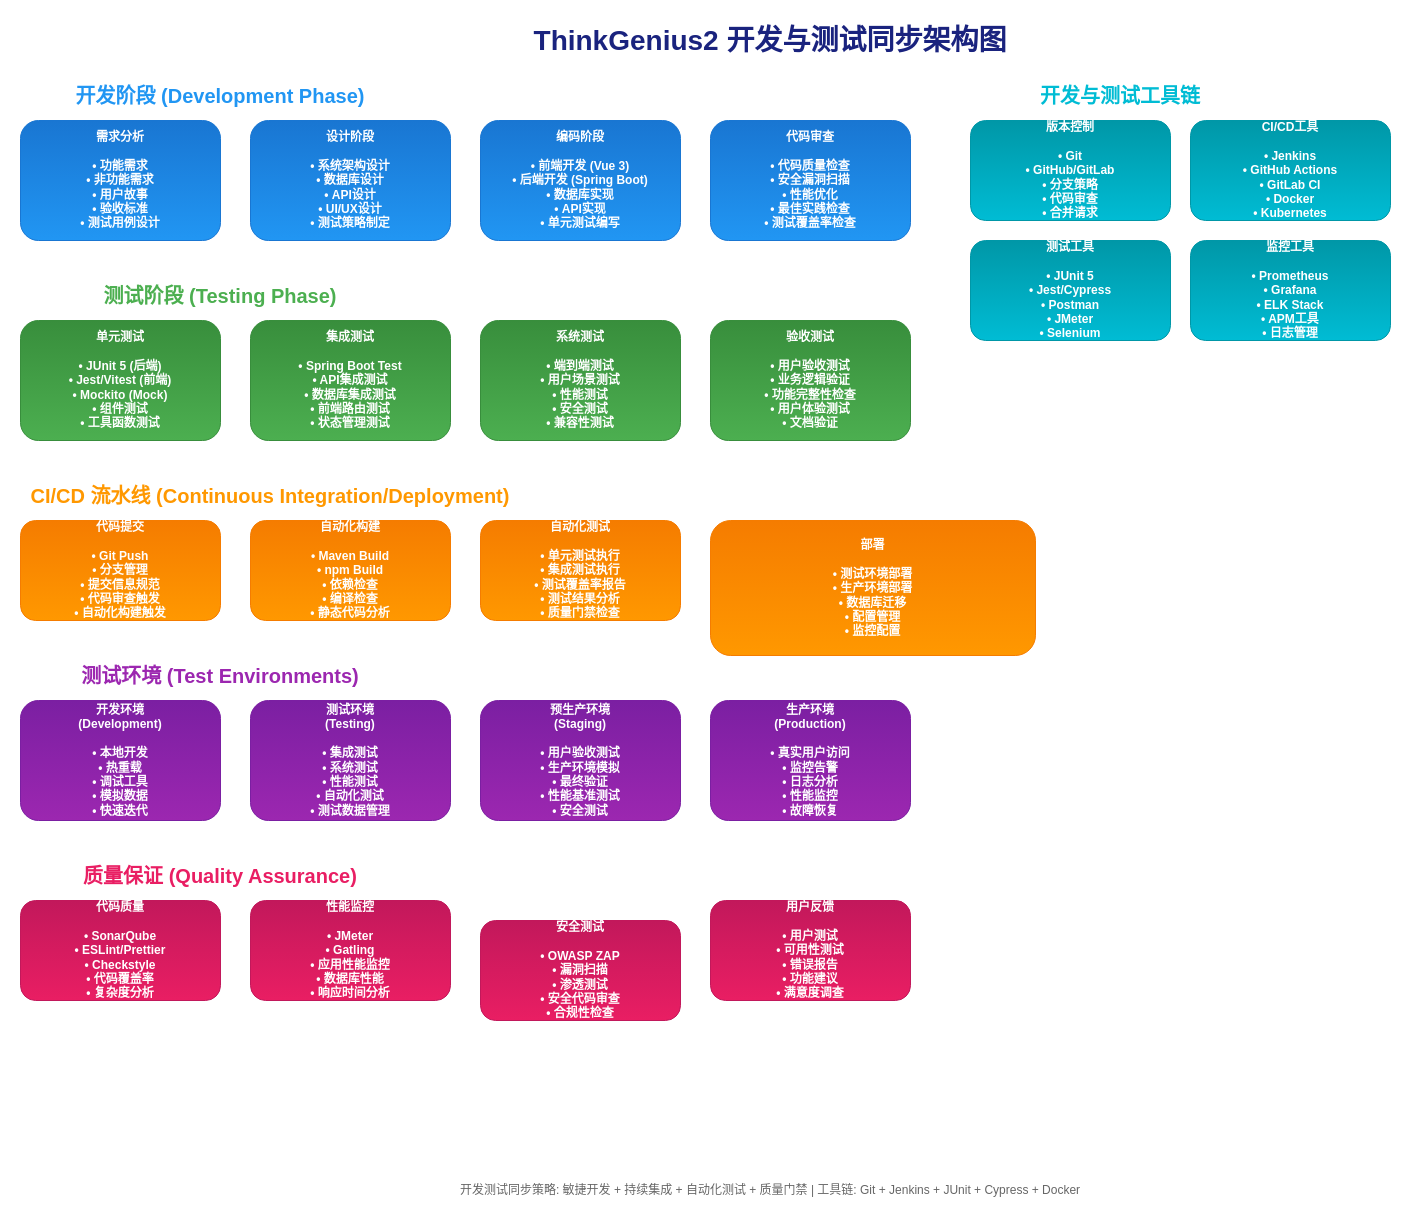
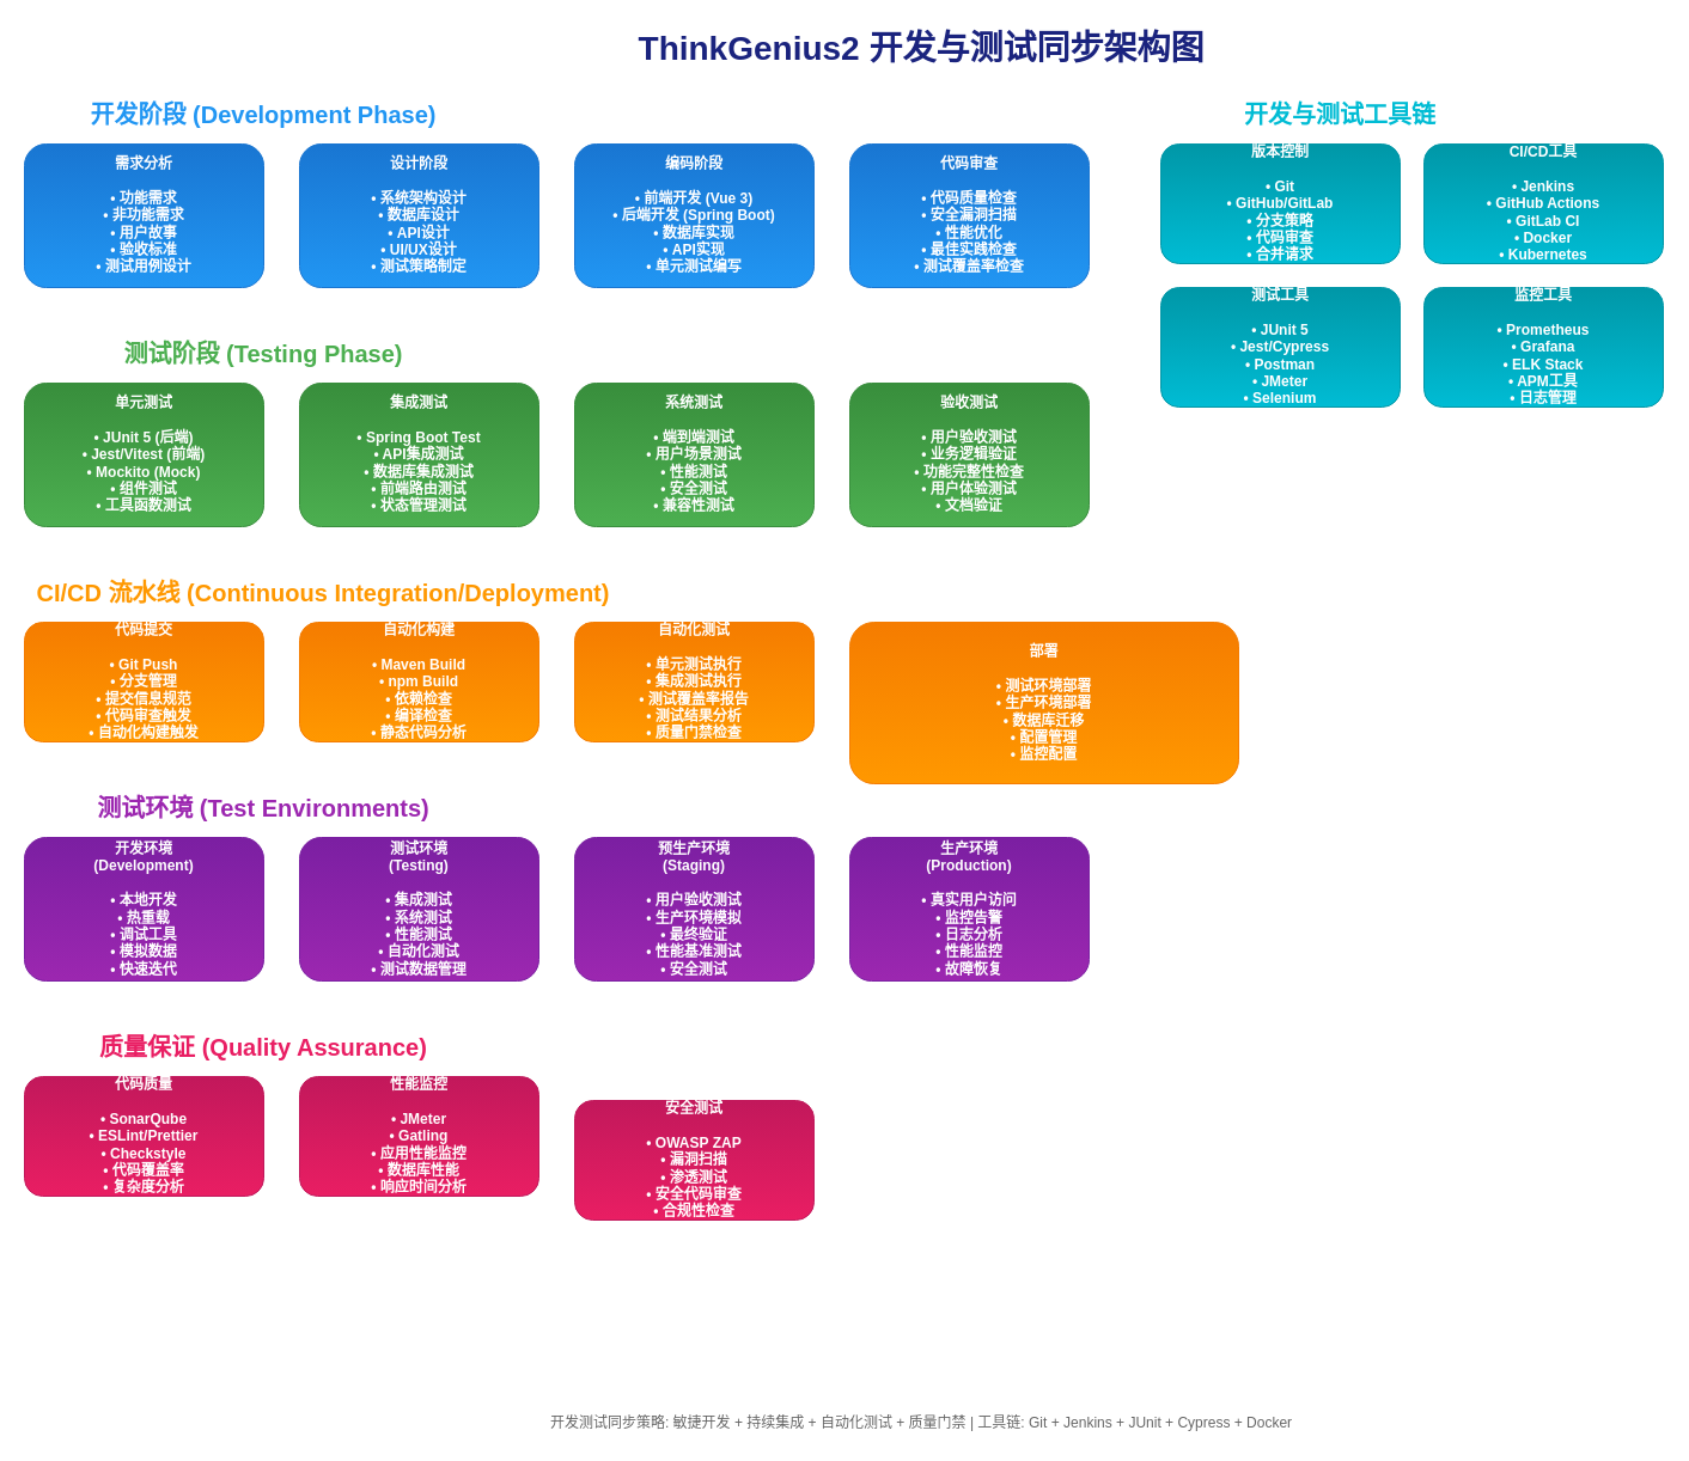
  <mxCell id="0" />
  <mxCell id="1" parent="0" />
  <mxCell id="2" value="ThinkGenius2 开发与测试同步架构图" style="text;html=1;strokeColor=none;fillColor=none;align=center;verticalAlign=middle;whiteSpace=wrap;rounded=0;fontSize=28;fontStyle=1;fontColor=#1a237e;" vertex="1" parent="1"><mxGeometry x="470" y="20" width="600" height="40" as="geometry" /></mxCell>
  <mxCell id="3" value="开发阶段 (Development Phase)" style="text;html=1;strokeColor=none;fillColor=none;align=center;verticalAlign=middle;whiteSpace=wrap;rounded=0;fontSize=20;fontStyle=1;fontColor=#2196f3;" vertex="1" parent="1"><mxGeometry x="20" y="80" width="400" height="30" as="geometry" /></mxCell>
  <mxCell id="4" value="需求分析&#10;&#10;• 功能需求&#10;• 非功能需求&#10;• 用户故事&#10;• 验收标准&#10;• 测试用例设计" style="rounded=1;whiteSpace=wrap;html=1;fillColor=#2196f3;strokeColor=#1976d2;fontColor=#ffffff;fontSize=12;fontStyle=1;gradientColor=#1976d2;gradientDirection=north;" vertex="1" parent="1"><mxGeometry x="20" y="120" width="200" height="120" as="geometry" /></mxCell>
  <mxCell id="5" value="设计阶段&#10;&#10;• 系统架构设计&#10;• 数据库设计&#10;• API设计&#10;• UI/UX设计&#10;• 测试策略制定" style="rounded=1;whiteSpace=wrap;html=1;fillColor=#2196f3;strokeColor=#1976d2;fontColor=#ffffff;fontSize=12;fontStyle=1;gradientColor=#1976d2;gradientDirection=north;" vertex="1" parent="1"><mxGeometry x="250" y="120" width="200" height="120" as="geometry" /></mxCell>
  <mxCell id="6" value="编码阶段&#10;&#10;• 前端开发 (Vue 3)&#10;• 后端开发 (Spring Boot)&#10;• 数据库实现&#10;• API实现&#10;• 单元测试编写" style="rounded=1;whiteSpace=wrap;html=1;fillColor=#2196f3;strokeColor=#1976d2;fontColor=#ffffff;fontSize=12;fontStyle=1;gradientColor=#1976d2;gradientDirection=north;" vertex="1" parent="1"><mxGeometry x="480" y="120" width="200" height="120" as="geometry" /></mxCell>
  <mxCell id="7" value="代码审查&#10;&#10;• 代码质量检查&#10;• 安全漏洞扫描&#10;• 性能优化&#10;• 最佳实践检查&#10;• 测试覆盖率检查" style="rounded=1;whiteSpace=wrap;html=1;fillColor=#2196f3;strokeColor=#1976d2;fontColor=#ffffff;fontSize=12;fontStyle=1;gradientColor=#1976d2;gradientDirection=north;" vertex="1" parent="1"><mxGeometry x="710" y="120" width="200" height="120" as="geometry" /></mxCell>
  <mxCell id="8" value="测试阶段 (Testing Phase)" style="text;html=1;strokeColor=none;fillColor=none;align=center;verticalAlign=middle;whiteSpace=wrap;rounded=0;fontSize=20;fontStyle=1;fontColor=#4caf50;" vertex="1" parent="1"><mxGeometry x="20" y="280" width="400" height="30" as="geometry" /></mxCell>
  <mxCell id="9" value="单元测试&#10;&#10;• JUnit 5 (后端)&#10;• Jest/Vitest (前端)&#10;• Mockito (Mock)&#10;• 组件测试&#10;• 工具函数测试" style="rounded=1;whiteSpace=wrap;html=1;fillColor=#4caf50;strokeColor=#388e3c;fontColor=#ffffff;fontSize=12;fontStyle=1;gradientColor=#388e3c;gradientDirection=north;" vertex="1" parent="1"><mxGeometry x="20" y="320" width="200" height="120" as="geometry" /></mxCell>
  <mxCell id="10" value="集成测试&#10;&#10;• Spring Boot Test&#10;• API集成测试&#10;• 数据库集成测试&#10;• 前端路由测试&#10;• 状态管理测试" style="rounded=1;whiteSpace=wrap;html=1;fillColor=#4caf50;strokeColor=#388e3c;fontColor=#ffffff;fontSize=12;fontStyle=1;gradientColor=#388e3c;gradientDirection=north;" vertex="1" parent="1"><mxGeometry x="250" y="320" width="200" height="120" as="geometry" /></mxCell>
  <mxCell id="11" value="系统测试&#10;&#10;• 端到端测试&#10;• 用户场景测试&#10;• 性能测试&#10;• 安全测试&#10;• 兼容性测试" style="rounded=1;whiteSpace=wrap;html=1;fillColor=#4caf50;strokeColor=#388e3c;fontColor=#ffffff;fontSize=12;fontStyle=1;gradientColor=#388e3c;gradientDirection=north;" vertex="1" parent="1"><mxGeometry x="480" y="320" width="200" height="120" as="geometry" /></mxCell>
  <mxCell id="12" value="验收测试&#10;&#10;• 用户验收测试&#10;• 业务逻辑验证&#10;• 功能完整性检查&#10;• 用户体验测试&#10;• 文档验证" style="rounded=1;whiteSpace=wrap;html=1;fillColor=#4caf50;strokeColor=#388e3c;fontColor=#ffffff;fontSize=12;fontStyle=1;gradientColor=#388e3c;gradientDirection=north;" vertex="1" parent="1"><mxGeometry x="710" y="320" width="200" height="120" as="geometry" /></mxCell>
  <mxCell id="13" value="CI/CD 流水线 (Continuous Integration/Deployment)" style="text;html=1;strokeColor=none;fillColor=none;align=center;verticalAlign=middle;whiteSpace=wrap;rounded=0;fontSize=20;fontStyle=1;fontColor=#ff9800;" vertex="1" parent="1"><mxGeometry x="20" y="480" width="500" height="30" as="geometry" /></mxCell>
  <mxCell id="14" value="代码提交&#10;&#10;• Git Push&#10;• 分支管理&#10;• 提交信息规范&#10;• 代码审查触发&#10;• 自动化构建触发" style="rounded=1;whiteSpace=wrap;html=1;fillColor=#ff9800;strokeColor=#f57c00;fontColor=#ffffff;fontSize=12;fontStyle=1;gradientColor=#f57c00;gradientDirection=north;" vertex="1" parent="1"><mxGeometry x="20" y="520" width="200" height="100" as="geometry" /></mxCell>
  <mxCell id="15" value="自动化构建&#10;&#10;• Maven Build&#10;• npm Build&#10;• 依赖检查&#10;• 编译检查&#10;• 静态代码分析" style="rounded=1;whiteSpace=wrap;html=1;fillColor=#ff9800;strokeColor=#f57c00;fontColor=#ffffff;fontSize=12;fontStyle=1;gradientColor=#f57c00;gradientDirection=north;" vertex="1" parent="1"><mxGeometry x="250" y="520" width="200" height="100" as="geometry" /></mxCell>
  <mxCell id="16" value="自动化测试&#10;&#10;• 单元测试执行&#10;• 集成测试执行&#10;• 测试覆盖率报告&#10;• 测试结果分析&#10;• 质量门禁检查" style="rounded=1;whiteSpace=wrap;html=1;fillColor=#ff9800;strokeColor=#f57c00;fontColor=#ffffff;fontSize=12;fontStyle=1;gradientColor=#f57c00;gradientDirection=north;" vertex="1" parent="1"><mxGeometry x="480" y="520" width="200" height="100" as="geometry" /></mxCell>
  <mxCell id="17" value="部署&#10;&#10;• 测试环境部署&#10;• 生产环境部署&#10;• 数据库迁移&#10;• 配置管理&#10;• 监控配置" style="rounded=1;whiteSpace=wrap;html=1;fillColor=#ff9800;strokeColor=#f57c00;fontColor=#ffffff;fontSize=12;fontStyle=1;gradientColor=#f57c00;gradientDirection=north;" vertex="1" parent="1"><mxGeometry x="710" y="520" width="325" height="135" as="geometry" /></mxCell>
  <mxCell id="18" value="测试环境 (Test Environments)" style="text;html=1;strokeColor=none;fillColor=none;align=center;verticalAlign=middle;whiteSpace=wrap;rounded=0;fontSize=20;fontStyle=1;fontColor=#9c27b0;" vertex="1" parent="1"><mxGeometry x="20" y="660" width="400" height="30" as="geometry" /></mxCell>
  <mxCell id="19" value="开发环境&#10;(Development)&#10;&#10;• 本地开发&#10;• 热重载&#10;• 调试工具&#10;• 模拟数据&#10;• 快速迭代" style="rounded=1;whiteSpace=wrap;html=1;fillColor=#9c27b0;strokeColor=#7b1fa2;fontColor=#ffffff;fontSize=12;fontStyle=1;gradientColor=#7b1fa2;gradientDirection=north;" vertex="1" parent="1"><mxGeometry x="20" y="700" width="200" height="120" as="geometry" /></mxCell>
  <mxCell id="20" value="测试环境&#10;(Testing)&#10;&#10;• 集成测试&#10;• 系统测试&#10;• 性能测试&#10;• 自动化测试&#10;• 测试数据管理" style="rounded=1;whiteSpace=wrap;html=1;fillColor=#9c27b0;strokeColor=#7b1fa2;fontColor=#ffffff;fontSize=12;fontStyle=1;gradientColor=#7b1fa2;gradientDirection=north;" vertex="1" parent="1"><mxGeometry x="250" y="700" width="200" height="120" as="geometry" /></mxCell>
  <mxCell id="21" value="预生产环境&#10;(Staging)&#10;&#10;• 用户验收测试&#10;• 生产环境模拟&#10;• 最终验证&#10;• 性能基准测试&#10;• 安全测试" style="rounded=1;whiteSpace=wrap;html=1;fillColor=#9c27b0;strokeColor=#7b1fa2;fontColor=#ffffff;fontSize=12;fontStyle=1;gradientColor=#7b1fa2;gradientDirection=north;" vertex="1" parent="1"><mxGeometry x="480" y="700" width="200" height="120" as="geometry" /></mxCell>
  <mxCell id="22" value="生产环境&#10;(Production)&#10;&#10;• 真实用户访问&#10;• 监控告警&#10;• 日志分析&#10;• 性能监控&#10;• 故障恢复" style="rounded=1;whiteSpace=wrap;html=1;fillColor=#9c27b0;strokeColor=#7b1fa2;fontColor=#ffffff;fontSize=12;fontStyle=1;gradientColor=#7b1fa2;gradientDirection=north;" vertex="1" parent="1"><mxGeometry x="710" y="700" width="200" height="120" as="geometry" /></mxCell>
  <mxCell id="23" value="质量保证 (Quality Assurance)" style="text;html=1;strokeColor=none;fillColor=none;align=center;verticalAlign=middle;whiteSpace=wrap;rounded=0;fontSize=20;fontStyle=1;fontColor=#e91e63;" vertex="1" parent="1"><mxGeometry x="20" y="860" width="400" height="30" as="geometry" /></mxCell>
  <mxCell id="24" value="代码质量&#10;&#10;• SonarQube&#10;• ESLint/Prettier&#10;• Checkstyle&#10;• 代码覆盖率&#10;• 复杂度分析" style="rounded=1;whiteSpace=wrap;html=1;fillColor=#e91e63;strokeColor=#c2185b;fontColor=#ffffff;fontSize=12;fontStyle=1;gradientColor=#c2185b;gradientDirection=north;" vertex="1" parent="1"><mxGeometry x="20" y="900" width="200" height="100" as="geometry" /></mxCell>
  <mxCell id="25" value="性能监控&#10;&#10;• JMeter&#10;• Gatling&#10;• 应用性能监控&#10;• 数据库性能&#10;• 响应时间分析" style="rounded=1;whiteSpace=wrap;html=1;fillColor=#e91e63;strokeColor=#c2185b;fontColor=#ffffff;fontSize=12;fontStyle=1;gradientColor=#c2185b;gradientDirection=north;" vertex="1" parent="1"><mxGeometry x="250" y="900" width="200" height="100" as="geometry" /></mxCell>
  <mxCell id="26" value="安全测试&#10;&#10;• OWASP ZAP&#10;• 漏洞扫描&#10;• 渗透测试&#10;• 安全代码审查&#10;• 合规性检查" style="rounded=1;whiteSpace=wrap;html=1;fillColor=#e91e63;strokeColor=#c2185b;fontColor=#ffffff;fontSize=12;fontStyle=1;gradientColor=#c2185b;gradientDirection=north;" vertex="1" parent="1"><mxGeometry x="480" y="920" width="200" height="100" as="geometry" /></mxCell>
- <mxCell id="27" value="用户反馈&#10;&#10;• 用户测试&#10;• 可用性测试&#10;• 错误报告&#10;• 功能建议&#10;• 满意度调查" style="rounded=1;whiteSpace=wrap;html=1;fillColor=#e91e63;strokeColor=#c2185b;fontColor=#ffffff;fontSize=12;fontStyle=1;gradientColor=#c2185b;gradientDirection=north;" vertex="1" parent="1"><mxGeometry x="710" y="900" width="200" height="100" as="geometry" /></mxCell>
  <mxCell id="28" value="开发与测试工具链" style="text;html=1;strokeColor=none;fillColor=none;align=center;verticalAlign=middle;whiteSpace=wrap;rounded=0;fontSize=20;fontStyle=1;fontColor=#00bcd4;" vertex="1" parent="1"><mxGeometry x="970" y="80" width="300" height="30" as="geometry" /></mxCell>
  <mxCell id="29" value="版本控制&#10;&#10;• Git&#10;• GitHub/GitLab&#10;• 分支策略&#10;• 代码审查&#10;• 合并请求" style="rounded=1;whiteSpace=wrap;html=1;fillColor=#00bcd4;strokeColor=#0097a7;fontColor=#ffffff;fontSize=12;fontStyle=1;gradientColor=#0097a7;gradientDirection=north;" vertex="1" parent="1"><mxGeometry x="970" y="120" width="200" height="100" as="geometry" /></mxCell>
  <mxCell id="30" value="CI/CD工具&#10;&#10;• Jenkins&#10;• GitHub Actions&#10;• GitLab CI&#10;• Docker&#10;• Kubernetes" style="rounded=1;whiteSpace=wrap;html=1;fillColor=#00bcd4;strokeColor=#0097a7;fontColor=#ffffff;fontSize=12;fontStyle=1;gradientColor=#0097a7;gradientDirection=north;" vertex="1" parent="1"><mxGeometry x="1190" y="120" width="200" height="100" as="geometry" /></mxCell>
  <mxCell id="31" value="测试工具&#10;&#10;• JUnit 5&#10;• Jest/Cypress&#10;• Postman&#10;• JMeter&#10;• Selenium" style="rounded=1;whiteSpace=wrap;html=1;fillColor=#00bcd4;strokeColor=#0097a7;fontColor=#ffffff;fontSize=12;fontStyle=1;gradientColor=#0097a7;gradientDirection=north;" vertex="1" parent="1"><mxGeometry x="970" y="240" width="200" height="100" as="geometry" /></mxCell>
  <mxCell id="32" value="监控工具&#10;&#10;• Prometheus&#10;• Grafana&#10;• ELK Stack&#10;• APM工具&#10;• 日志管理" style="rounded=1;whiteSpace=wrap;html=1;fillColor=#00bcd4;strokeColor=#0097a7;fontColor=#ffffff;fontSize=12;fontStyle=1;gradientColor=#0097a7;gradientDirection=north;" vertex="1" parent="1"><mxGeometry x="1190" y="240" width="200" height="100" as="geometry" /></mxCell>
  <mxCell id="33" value="开发测试同步策略: 敏捷开发 + 持续集成 + 自动化测试 + 质量门禁 | 工具链: Git + Jenkins + JUnit + Cypress + Docker" style="text;html=1;strokeColor=none;fillColor=none;align=center;verticalAlign=middle;whiteSpace=wrap;rounded=0;fontSize=12;fontColor=#666666;" vertex="1" parent="1"><mxGeometry x="370" y="1180" width="800" height="20" as="geometry" /></mxCell>
